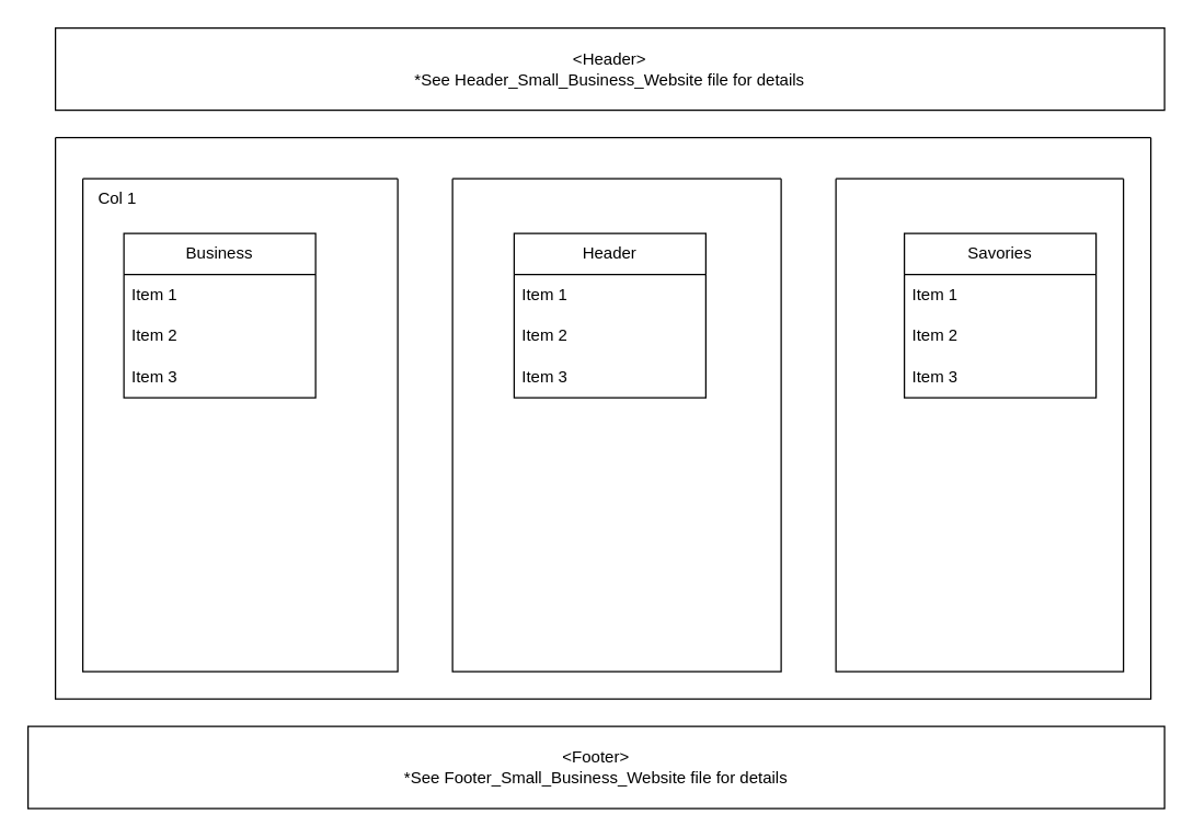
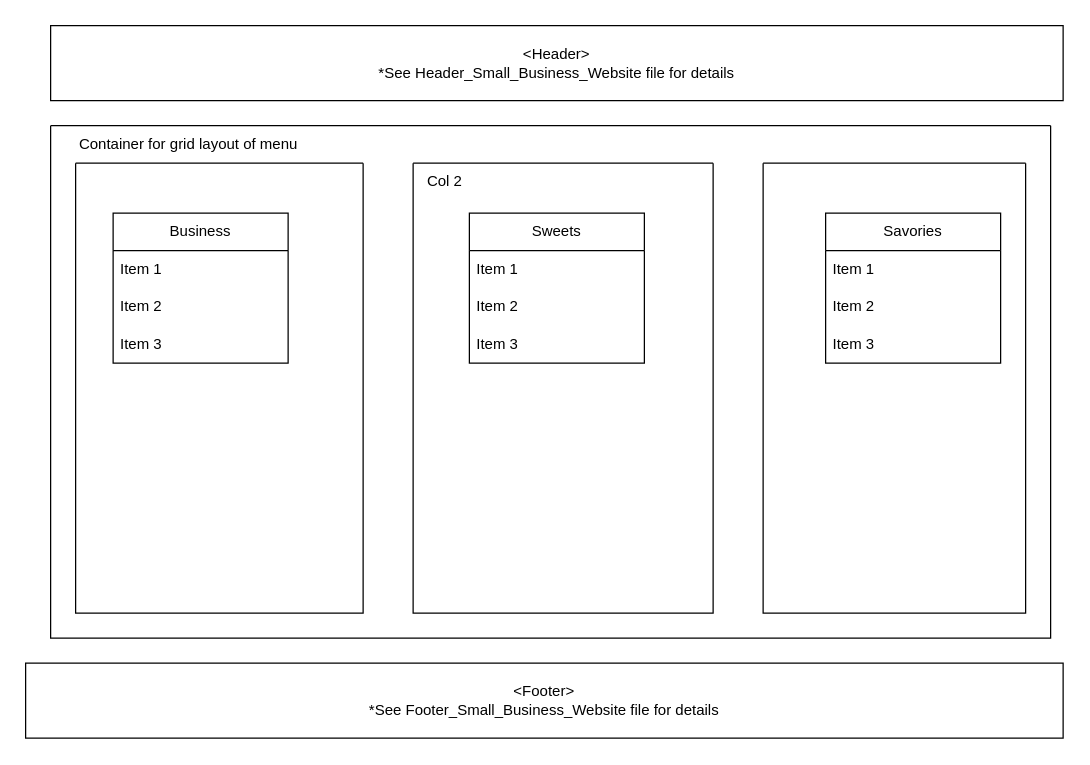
  <mxCell id="0" />
  <mxCell id="1" parent="0" />
  <mxCell id="2" value="&amp;lt;Header&amp;gt;&lt;br&gt;*See Header_Small_Business_Website file for details" style="rounded=0;whiteSpace=wrap;html=1;" vertex="1" parent="1"><mxGeometry x="40" y="20" width="810" height="60" as="geometry" /></mxCell>
  <mxCell id="3" value="&amp;lt;Footer&amp;gt;&lt;br&gt;*See Footer_Small_Business_Website file for details" style="rounded=0;whiteSpace=wrap;html=1;" vertex="1" parent="1"><mxGeometry x="20" y="530" width="830" height="60" as="geometry" /></mxCell>
  <mxCell id="4" value="" style="swimlane;startSize=0;" vertex="1" parent="1"><mxGeometry x="40" y="100" width="800" height="410" as="geometry" /></mxCell>
+ <mxCell id="5" value="Container for grid layout of menu" style="text;html=1;align=center;verticalAlign=middle;resizable=0;points=[];autosize=1;strokeColor=none;fillColor=none;" vertex="1" parent="4"><mxGeometry x="10" width="200" height="30" as="geometry" /></mxCell>
  <mxCell id="6" value="" style="swimlane;startSize=0;" vertex="1" parent="4"><mxGeometry x="20" y="30" width="230" height="360" as="geometry" /></mxCell>
- <mxCell id="7" value="Col 1" style="text;html=1;align=center;verticalAlign=middle;resizable=0;points=[];autosize=1;strokeColor=none;fillColor=none;" vertex="1" parent="6"><mxGeometry width="50" height="30" as="geometry" /></mxCell>
  <mxCell id="8" value="Business" style="swimlane;fontStyle=0;childLayout=stackLayout;horizontal=1;startSize=30;horizontalStack=0;resizeParent=1;resizeParentMax=0;resizeLast=0;collapsible=1;marginBottom=0;whiteSpace=wrap;html=1;" vertex="1" parent="6"><mxGeometry x="30" y="40" width="140" height="120" as="geometry" /></mxCell>
  <mxCell id="9" value="Item 1" style="text;strokeColor=none;fillColor=none;align=left;verticalAlign=middle;spacingLeft=4;spacingRight=4;overflow=hidden;points=[[0,0.5],[1,0.5]];portConstraint=eastwest;rotatable=0;whiteSpace=wrap;html=1;" vertex="1" parent="8"><mxGeometry y="30" width="140" height="30" as="geometry" /></mxCell>
  <mxCell id="10" value="Item 2" style="text;strokeColor=none;fillColor=none;align=left;verticalAlign=middle;spacingLeft=4;spacingRight=4;overflow=hidden;points=[[0,0.5],[1,0.5]];portConstraint=eastwest;rotatable=0;whiteSpace=wrap;html=1;" vertex="1" parent="8"><mxGeometry y="60" width="140" height="30" as="geometry" /></mxCell>
  <mxCell id="11" value="Item 3" style="text;strokeColor=none;fillColor=none;align=left;verticalAlign=middle;spacingLeft=4;spacingRight=4;overflow=hidden;points=[[0,0.5],[1,0.5]];portConstraint=eastwest;rotatable=0;whiteSpace=wrap;html=1;" vertex="1" parent="8"><mxGeometry y="90" width="140" height="30" as="geometry" /></mxCell>
  <mxCell id="12" value="" style="swimlane;startSize=0;" vertex="1" parent="4"><mxGeometry x="290" y="30" width="240" height="360" as="geometry" /></mxCell>
- <mxCell id="14" value="Header" style="swimlane;fontStyle=0;childLayout=stackLayout;horizontal=1;startSize=30;horizontalStack=0;resizeParent=1;resizeParentMax=0;resizeLast=0;collapsible=1;marginBottom=0;whiteSpace=wrap;html=1;" vertex="1" parent="12"><mxGeometry x="45" y="40" width="140" height="120" as="geometry" /></mxCell>
+ <mxCell id="13" value="Col 2" style="text;html=1;align=center;verticalAlign=middle;resizable=0;points=[];autosize=1;strokeColor=none;fillColor=none;" vertex="1" parent="12"><mxGeometry width="50" height="30" as="geometry" /></mxCell>
+ <mxCell id="14" value="Sweets" style="swimlane;fontStyle=0;childLayout=stackLayout;horizontal=1;startSize=30;horizontalStack=0;resizeParent=1;resizeParentMax=0;resizeLast=0;collapsible=1;marginBottom=0;whiteSpace=wrap;html=1;" vertex="1" parent="12"><mxGeometry x="45" y="40" width="140" height="120" as="geometry" /></mxCell>
  <mxCell id="15" value="Item 1" style="text;strokeColor=none;fillColor=none;align=left;verticalAlign=middle;spacingLeft=4;spacingRight=4;overflow=hidden;points=[[0,0.5],[1,0.5]];portConstraint=eastwest;rotatable=0;whiteSpace=wrap;html=1;" vertex="1" parent="14"><mxGeometry y="30" width="140" height="30" as="geometry" /></mxCell>
  <mxCell id="16" value="Item 2" style="text;strokeColor=none;fillColor=none;align=left;verticalAlign=middle;spacingLeft=4;spacingRight=4;overflow=hidden;points=[[0,0.5],[1,0.5]];portConstraint=eastwest;rotatable=0;whiteSpace=wrap;html=1;" vertex="1" parent="14"><mxGeometry y="60" width="140" height="30" as="geometry" /></mxCell>
  <mxCell id="17" value="Item 3" style="text;strokeColor=none;fillColor=none;align=left;verticalAlign=middle;spacingLeft=4;spacingRight=4;overflow=hidden;points=[[0,0.5],[1,0.5]];portConstraint=eastwest;rotatable=0;whiteSpace=wrap;html=1;" vertex="1" parent="14"><mxGeometry y="90" width="140" height="30" as="geometry" /></mxCell>
  <mxCell id="18" value="" style="swimlane;startSize=0;" vertex="1" parent="4"><mxGeometry x="570" y="30" width="210" height="360" as="geometry" /></mxCell>
  <mxCell id="19" value="Savories" style="swimlane;fontStyle=0;childLayout=stackLayout;horizontal=1;startSize=30;horizontalStack=0;resizeParent=1;resizeParentMax=0;resizeLast=0;collapsible=1;marginBottom=0;whiteSpace=wrap;html=1;" vertex="1" parent="18"><mxGeometry x="50" y="40" width="140" height="120" as="geometry" /></mxCell>
  <mxCell id="20" value="Item 1" style="text;strokeColor=none;fillColor=none;align=left;verticalAlign=middle;spacingLeft=4;spacingRight=4;overflow=hidden;points=[[0,0.5],[1,0.5]];portConstraint=eastwest;rotatable=0;whiteSpace=wrap;html=1;" vertex="1" parent="19"><mxGeometry y="30" width="140" height="30" as="geometry" /></mxCell>
  <mxCell id="21" value="Item 2" style="text;strokeColor=none;fillColor=none;align=left;verticalAlign=middle;spacingLeft=4;spacingRight=4;overflow=hidden;points=[[0,0.5],[1,0.5]];portConstraint=eastwest;rotatable=0;whiteSpace=wrap;html=1;" vertex="1" parent="19"><mxGeometry y="60" width="140" height="30" as="geometry" /></mxCell>
  <mxCell id="22" value="Item 3" style="text;strokeColor=none;fillColor=none;align=left;verticalAlign=middle;spacingLeft=4;spacingRight=4;overflow=hidden;points=[[0,0.5],[1,0.5]];portConstraint=eastwest;rotatable=0;whiteSpace=wrap;html=1;" vertex="1" parent="19"><mxGeometry y="90" width="140" height="30" as="geometry" /></mxCell>
